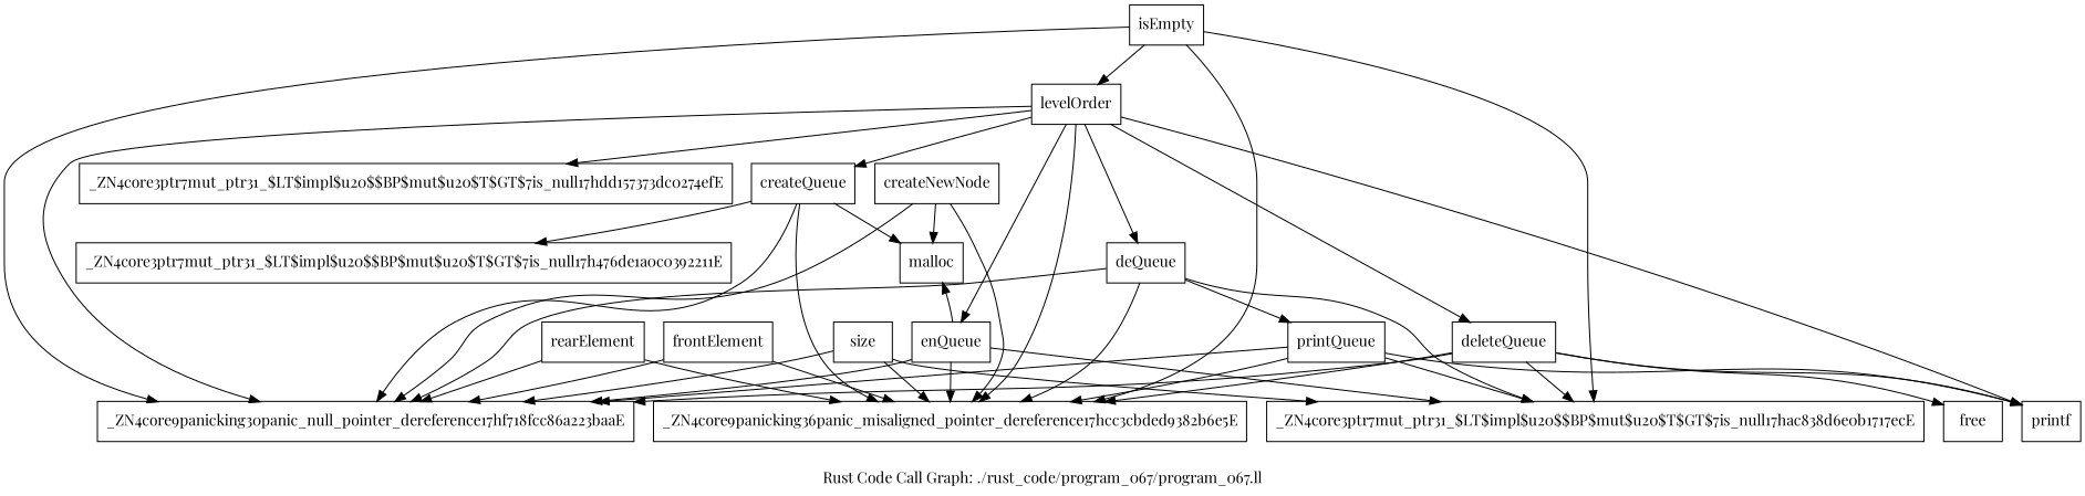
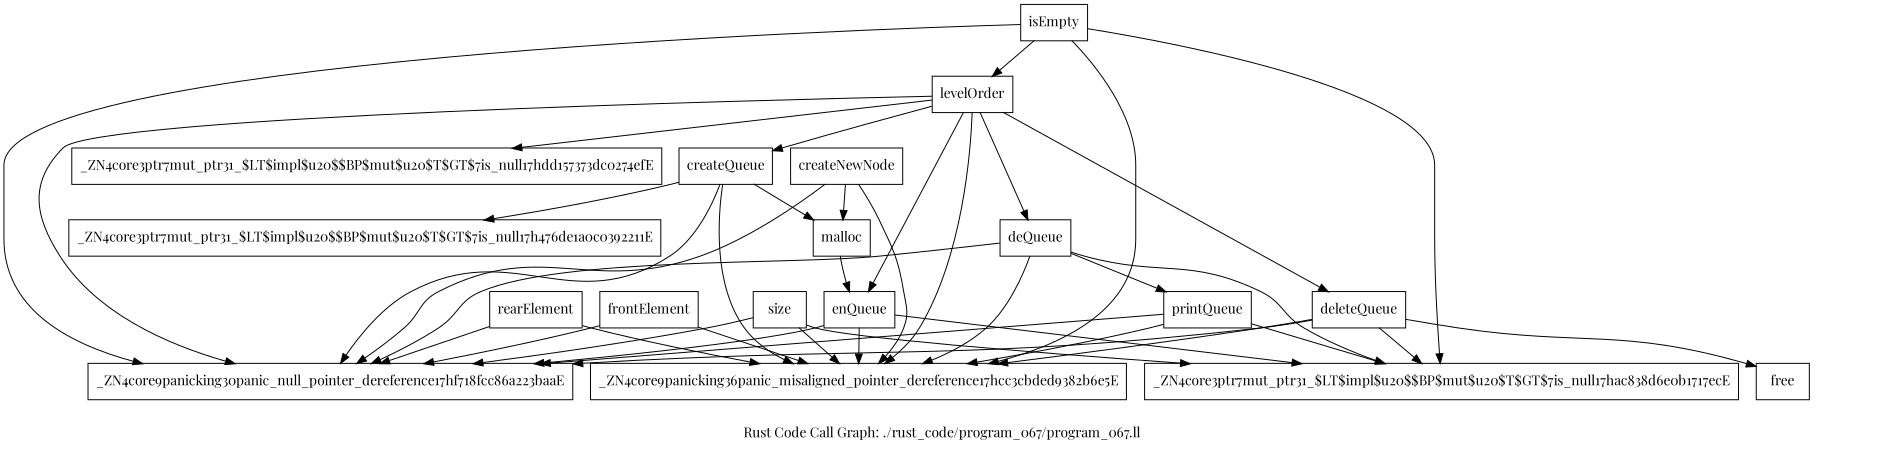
  digraph {
    fontname="Playfair Display"
    label="Rust Code Call Graph: ./rust_code/program_067/program_067.ll"
    node [fontname="Playfair Display" shape=record]
    edge [fontname="Playfair Display"]
    n1 [label="{_ZN4core3ptr7mut_ptr31_$LT$impl$u20$$BP$mut$u20$T$GT$7is_null17h476de1a0c0392211E}"]
    n2 [label="{_ZN4core3ptr7mut_ptr31_$LT$impl$u20$$BP$mut$u20$T$GT$7is_null17hac838d6e0b1717ecE}"]
    n3 [label="{_ZN4core3ptr7mut_ptr31_$LT$impl$u20$$BP$mut$u20$T$GT$7is_null17hdd157373dc0274efE}"]
    n4 [label="{createQueue}"]
    n5 [label="{malloc}"]
    n6 [label="{_ZN4core9panicking36panic_misaligned_pointer_dereference17hcc3cbded9382b6e5E}"]
    n7 [label="{_ZN4core9panicking30panic_null_pointer_dereference17hf718fcc86a223baaE}"]
    n8 [label="{size}"]
    n9 [label="{deQueue}"]
    n10 [label="{printQueue}"]
-   n11 [label="{printf}"]
    n12 [label="{frontElement}"]
    n13 [label="{rearElement}"]
    n14 [label="{isEmpty}"]
    n15 [label="{levelOrder}"]
    n16 [label="{enQueue}"]
    n17 [label="{deleteQueue}"]
    n18 [label="{free}"]
    n19 [label="{createNewNode}"]
    n4 -> n1
    n4 -> n5
    n4 -> n6
    n4 -> n7
    n8 -> n2
    n8 -> n6
    n8 -> n7
    n9 -> n2
    n9 -> n6
    n9 -> n7
    n9 -> n10
    n10 -> n2
    n10 -> n6
    n10 -> n7
-   n10 -> n11
    n12 -> n6
    n12 -> n7
    n13 -> n6
    n13 -> n7
    n14 -> n2
    n14 -> n6
    n14 -> n7
    n14 -> n15
    n15 -> n3
    n15 -> n4
    n15 -> n6
    n15 -> n7
    n15 -> n9
-   n15 -> n11
    n15 -> n16
    n15 -> n17
    n16 -> n2
-   n16 -> n5
+   n5 -> n16
    n16 -> n6
    n16 -> n7
    n17 -> n2
    n17 -> n6
    n17 -> n7
-   n17 -> n11
    n17 -> n18
    n19 -> n5
    n19 -> n6
    n19 -> n7
  }
